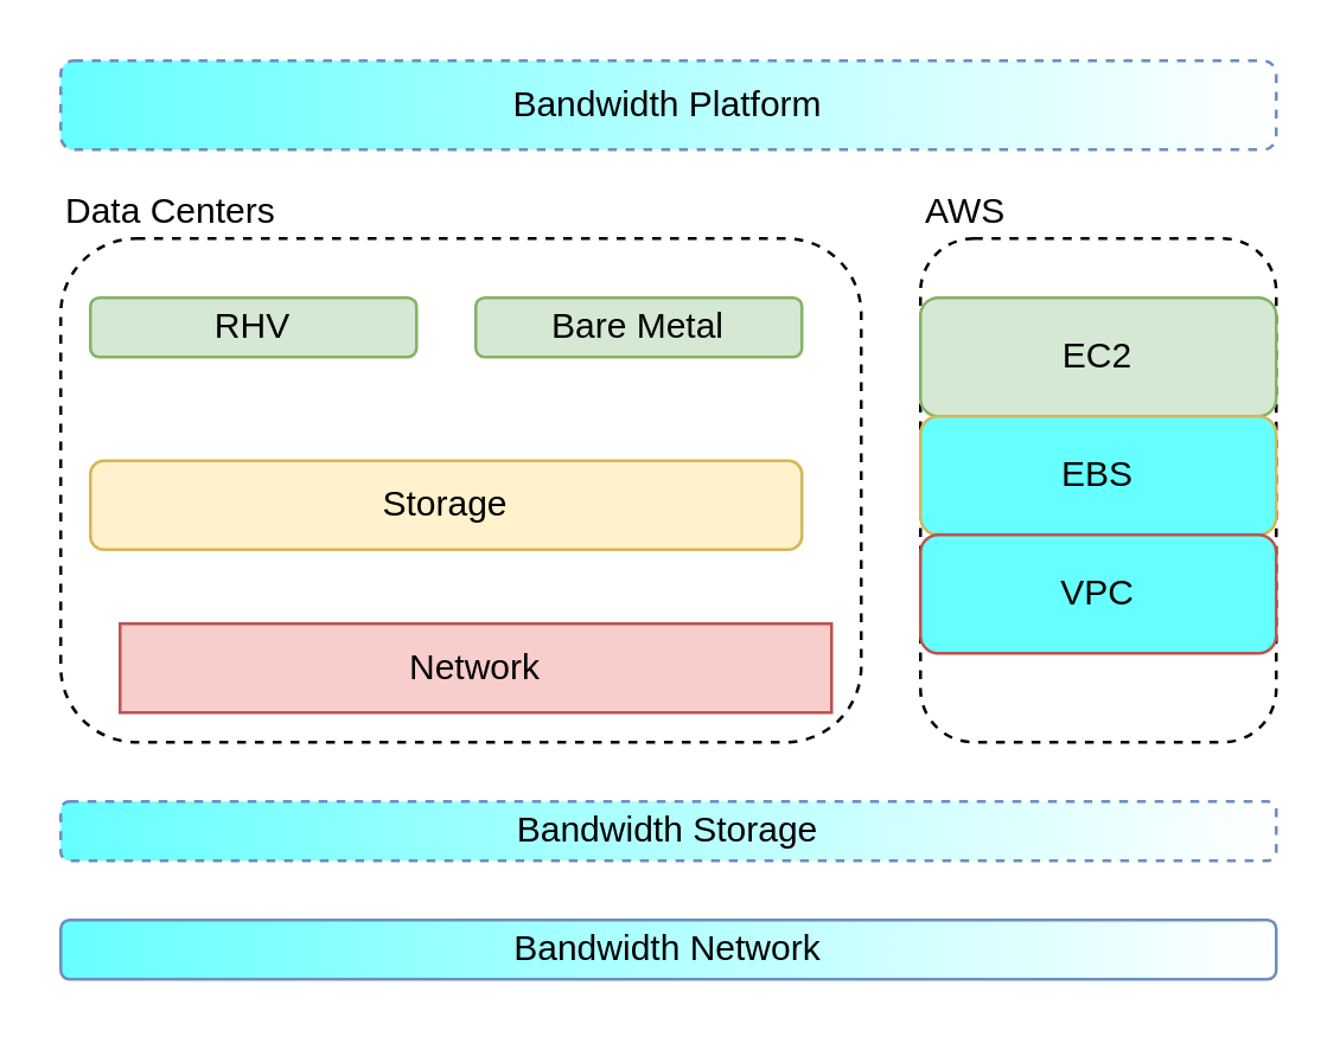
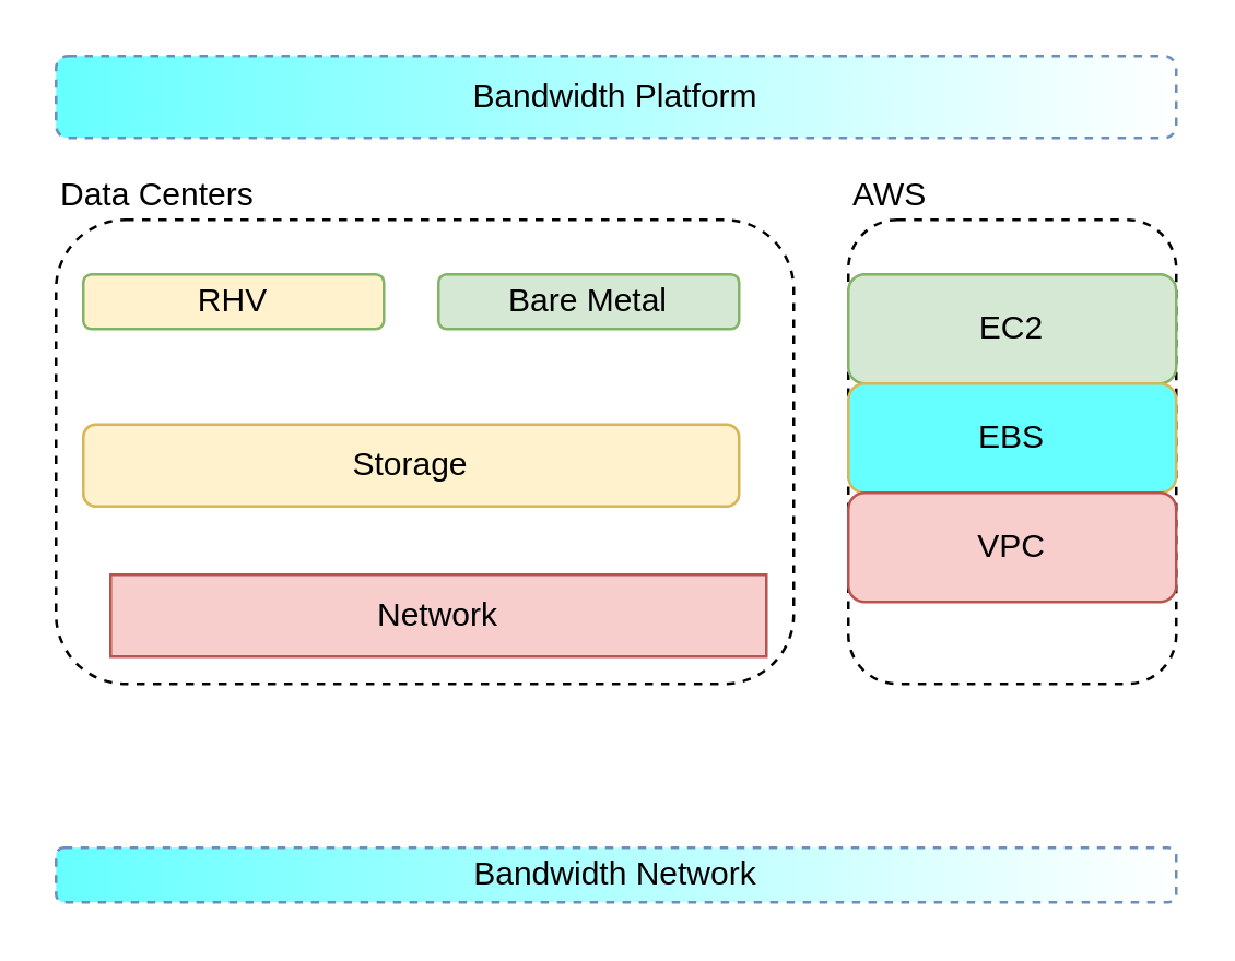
  <mxCell id="0" />
  <mxCell id="1" parent="0" />
  <mxCell id="2" value="Bandwidth Platform" style="rounded=1;whiteSpace=wrap;html=1;fillColor=#66FFFF;strokeColor=#6c8ebf;gradientColor=#ffffff;gradientDirection=east;dashed=1;" parent="1" vertex="1"><mxGeometry x="20" y="20" width="410" height="30" as="geometry" /></mxCell>
- <mxCell id="3" value="Bandwidth Storage" style="rounded=1;whiteSpace=wrap;html=1;fillColor=#66FFFF;strokeColor=#6c8ebf;gradientColor=#ffffff;gradientDirection=east;dashed=1;" parent="1" vertex="1"><mxGeometry x="20" y="270" width="410" height="20" as="geometry" /></mxCell>
- <mxCell id="4" value="Bandwidth Network" style="rounded=1;whiteSpace=wrap;html=1;fillColor=#66FFFF;strokeColor=#6c8ebf;gradientColor=#ffffff;gradientDirection=east;dashed=0;" parent="1" vertex="1"><mxGeometry x="20" y="310" width="410" height="20" as="geometry" /></mxCell>
+ <mxCell id="4" value="Bandwidth Network" style="rounded=1;whiteSpace=wrap;html=1;fillColor=#66FFFF;strokeColor=#6c8ebf;gradientColor=#ffffff;gradientDirection=east;dashed=1;" parent="1" vertex="1"><mxGeometry x="20" y="310" width="410" height="20" as="geometry" /></mxCell>
  <mxCell id="5" value="Data Centers" style="rounded=1;whiteSpace=wrap;html=1;dashed=1;fillColor=none;gradientColor=#ffffff;labelPosition=center;verticalLabelPosition=top;align=left;verticalAlign=bottom;" parent="1" vertex="1"><mxGeometry x="20" y="80" width="270" height="170" as="geometry" /></mxCell>
  <mxCell id="6" value="AWS" style="rounded=1;whiteSpace=wrap;html=1;dashed=1;fillColor=none;gradientColor=#ffffff;labelPosition=center;verticalLabelPosition=top;align=left;verticalAlign=bottom;" parent="1" vertex="1"><mxGeometry x="310" y="80" width="120" height="170" as="geometry" /></mxCell>
- <mxCell id="7" value="RHV" style="rounded=1;whiteSpace=wrap;html=1;fillColor=#d5e8d4;align=center;strokeColor=#82b366;" parent="1" vertex="1"><mxGeometry x="30" y="100" width="110" height="20" as="geometry" /></mxCell>
+ <mxCell id="7" value="RHV" style="rounded=1;whiteSpace=wrap;html=1;fillColor=#fff2cc;align=center;strokeColor=#82b366;" parent="1" vertex="1"><mxGeometry x="30" y="100" width="110" height="20" as="geometry" /></mxCell>
  <mxCell id="8" value="Storage" style="rounded=1;whiteSpace=wrap;html=1;fillColor=#fff2cc;align=center;strokeColor=#d6b656;" parent="1" vertex="1"><mxGeometry x="30" y="155" width="240" height="30" as="geometry" /></mxCell>
  <mxCell id="9" value="Network" style="rounded=1;whiteSpace=wrap;html=1;fillColor=#f8cecc;align=center;strokeColor=#b85450;arcSize=0;" parent="1" vertex="1"><mxGeometry x="40" y="210" width="240" height="30" as="geometry" /></mxCell>
  <mxCell id="10" value="EC2" style="rounded=1;whiteSpace=wrap;html=1;fillColor=#d5e8d4;align=center;strokeColor=#82b366;" parent="1" vertex="1"><mxGeometry x="310" y="100" width="120" height="40" as="geometry" /></mxCell>
  <mxCell id="11" value="EBS" style="rounded=1;whiteSpace=wrap;html=1;fillColor=#66ffff;align=center;strokeColor=#d6b656;" parent="1" vertex="1"><mxGeometry x="310" y="140" width="120" height="40" as="geometry" /></mxCell>
- <mxCell id="12" value="VPC" style="rounded=1;whiteSpace=wrap;html=1;fillColor=#66ffff;align=center;strokeColor=#b85450;" parent="1" vertex="1"><mxGeometry x="310" y="180" width="120" height="40" as="geometry" /></mxCell>
+ <mxCell id="12" value="VPC" style="rounded=1;whiteSpace=wrap;html=1;fillColor=#f8cecc;align=center;strokeColor=#b85450;" parent="1" vertex="1"><mxGeometry x="310" y="180" width="120" height="40" as="geometry" /></mxCell>
  <mxCell id="13" value="Bare Metal" style="rounded=1;whiteSpace=wrap;html=1;fillColor=#d5e8d4;align=center;strokeColor=#82b366;" parent="1" vertex="1"><mxGeometry x="160" y="100" width="110" height="20" as="geometry" /></mxCell>
